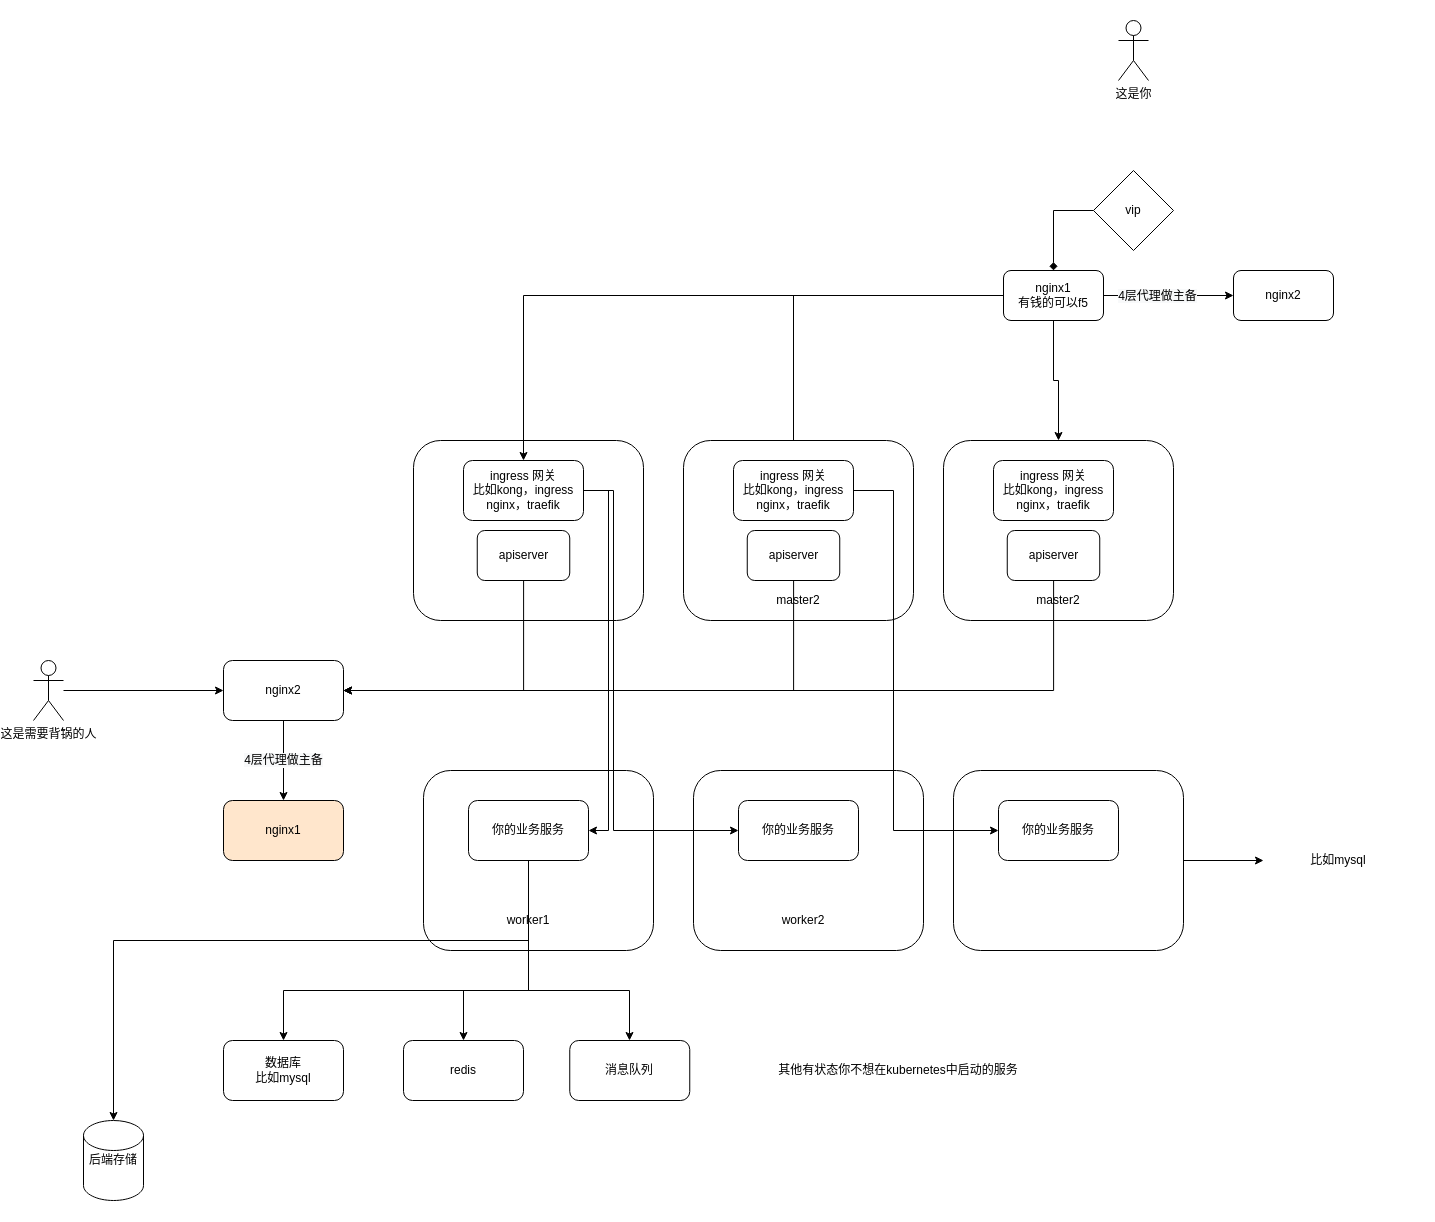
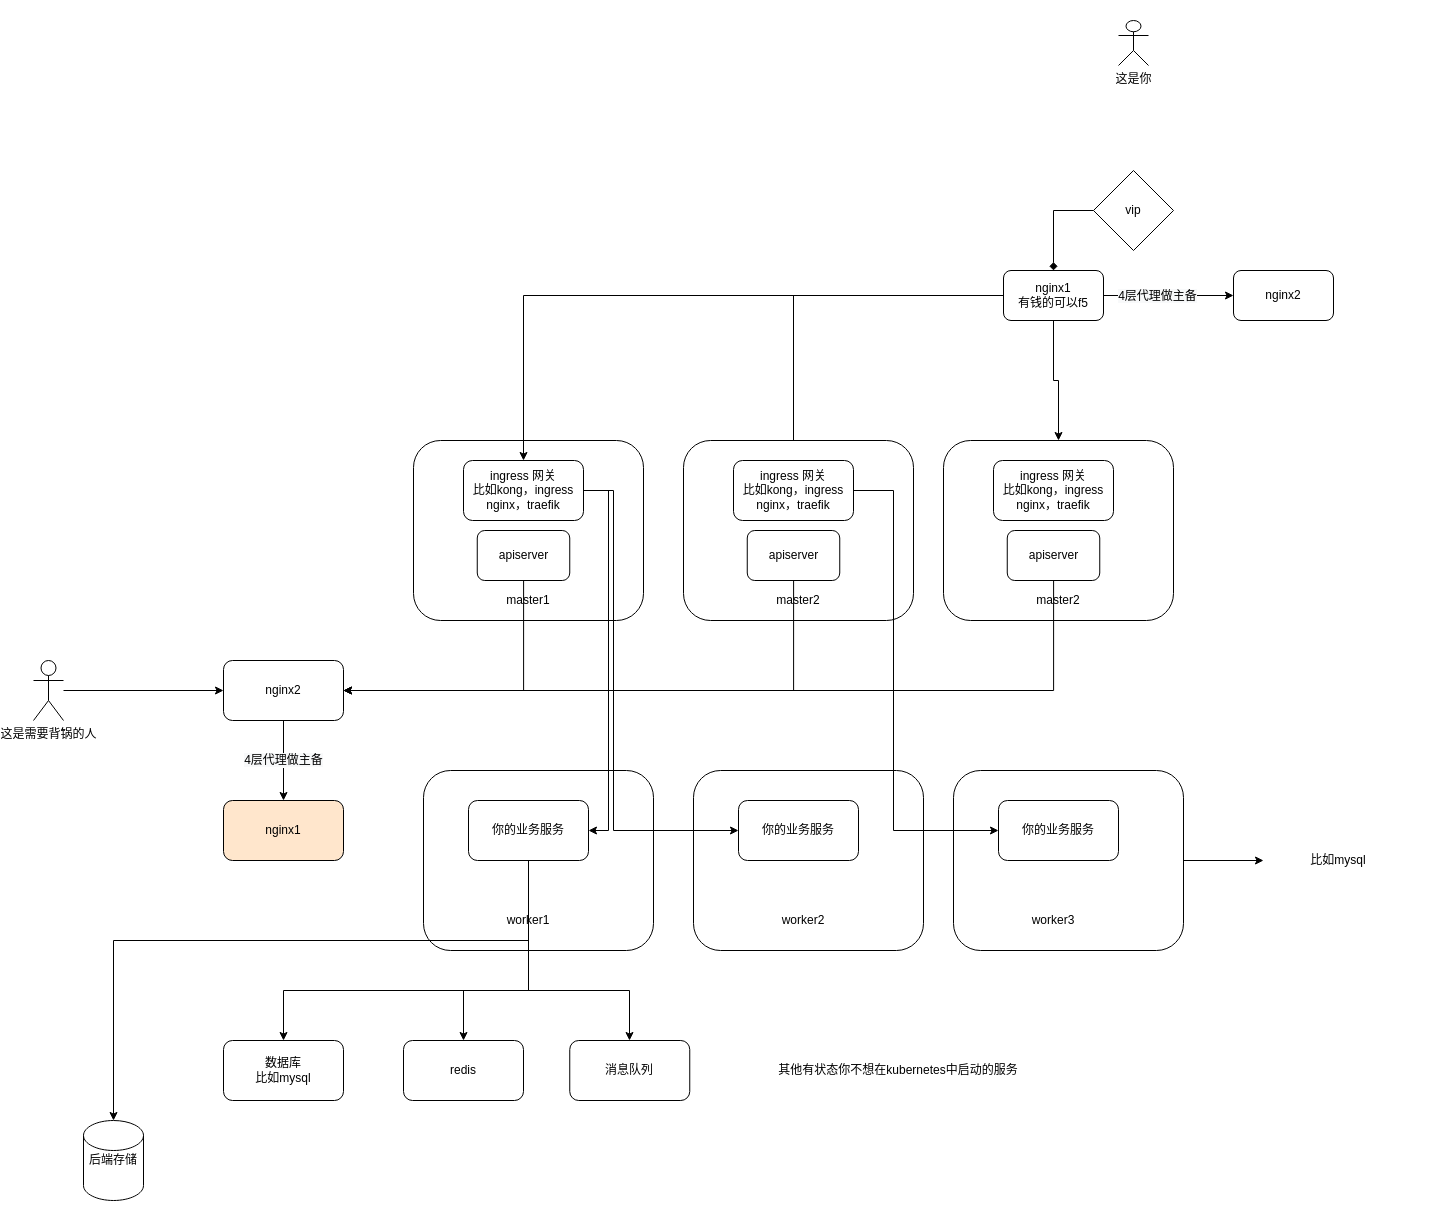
  <mxCell id="0" />
  <mxCell id="1" parent="0" />
  <mxCell id="2" value="" style="rounded=1;whiteSpace=wrap;html=1;" vertex="1" parent="1"><mxGeometry x="940" y="770" width="230" height="180" as="geometry" /></mxCell>
  <mxCell id="3" value="" style="rounded=1;whiteSpace=wrap;html=1;" vertex="1" parent="1"><mxGeometry x="680" y="770" width="230" height="180" as="geometry" /></mxCell>
  <mxCell id="4" value="" style="rounded=1;whiteSpace=wrap;html=1;" vertex="1" parent="1"><mxGeometry x="410" y="770" width="230" height="180" as="geometry" /></mxCell>
  <mxCell id="5" value="" style="rounded=1;whiteSpace=wrap;html=1;" vertex="1" parent="1"><mxGeometry x="400" y="440" width="230" height="180" as="geometry" /></mxCell>
  <mxCell id="6" style="edgeStyle=orthogonalEdgeStyle;rounded=0;orthogonalLoop=1;jettySize=auto;html=1;entryX=0;entryY=0.5;entryDx=0;entryDy=0;" edge="1" parent="1" source="11" target="12"><mxGeometry relative="1" as="geometry" /></mxCell>
  <mxCell id="7" value="&lt;span style=&quot;font-size: 12px ; background-color: rgb(248 , 249 , 250)&quot;&gt;4层代理做主备&lt;/span&gt;" style="edgeLabel;html=1;align=center;verticalAlign=middle;resizable=0;points=[];" vertex="1" connectable="0" parent="6"><mxGeometry x="-0.192" relative="1" as="geometry"><mxPoint as="offset" /></mxGeometry></mxCell>
  <mxCell id="8" style="edgeStyle=orthogonalEdgeStyle;rounded=0;orthogonalLoop=1;jettySize=auto;html=1;" edge="1" parent="1" source="11" target="18"><mxGeometry relative="1" as="geometry" /></mxCell>
  <mxCell id="9" style="edgeStyle=orthogonalEdgeStyle;rounded=0;orthogonalLoop=1;jettySize=auto;html=1;entryX=0.5;entryY=0;entryDx=0;entryDy=0;" edge="1" parent="1" source="11" target="24"><mxGeometry relative="1" as="geometry" /></mxCell>
  <mxCell id="10" style="edgeStyle=orthogonalEdgeStyle;rounded=0;orthogonalLoop=1;jettySize=auto;html=1;" edge="1" parent="1" source="11" target="28"><mxGeometry relative="1" as="geometry" /></mxCell>
  <mxCell id="11" value="nginx1&lt;br&gt;有钱的可以f5" style="rounded=1;whiteSpace=wrap;html=1;" vertex="1" parent="1"><mxGeometry x="990" y="270" width="100" height="50" as="geometry" /></mxCell>
  <mxCell id="12" value="&lt;span&gt;nginx2&lt;/span&gt;" style="rounded=1;whiteSpace=wrap;html=1;" vertex="1" parent="1"><mxGeometry x="1220" y="270" width="100" height="50" as="geometry" /></mxCell>
  <mxCell id="13" style="edgeStyle=orthogonalEdgeStyle;rounded=0;orthogonalLoop=1;jettySize=auto;html=1;endArrow=diamond;" edge="1" parent="1" source="14" target="11"><mxGeometry relative="1" as="geometry"><Array as="points"><mxPoint x="1040" y="210" /></Array></mxGeometry></mxCell>
  <mxCell id="14" value="vip" style="rhombus;whiteSpace=wrap;html=1;" vertex="1" parent="1"><mxGeometry x="1080" y="170" width="80" height="80" as="geometry" /></mxCell>
- <mxCell id="15" value="这是你" style="shape=umlActor;verticalLabelPosition=bottom;verticalAlign=top;html=1;outlineConnect=0;" vertex="1" parent="1"><mxGeometry x="1105" y="20" width="30" height="60" as="geometry" /></mxCell>
+ <mxCell id="15" value="这是你" style="shape=umlActor;verticalLabelPosition=bottom;verticalAlign=top;html=1;outlineConnect=0;" vertex="1" parent="1"><mxGeometry x="1105" y="20" width="30" height="45" as="geometry" /></mxCell>
  <mxCell id="16" style="edgeStyle=orthogonalEdgeStyle;rounded=0;orthogonalLoop=1;jettySize=auto;html=1;entryX=1;entryY=0.5;entryDx=0;entryDy=0;" edge="1" parent="1" source="18" target="42"><mxGeometry relative="1" as="geometry"><Array as="points"><mxPoint x="595" y="490" /><mxPoint x="595" y="830" /></Array></mxGeometry></mxCell>
  <mxCell id="17" style="edgeStyle=orthogonalEdgeStyle;rounded=0;orthogonalLoop=1;jettySize=auto;html=1;entryX=0;entryY=0.5;entryDx=0;entryDy=0;" edge="1" parent="1" source="18" target="43"><mxGeometry relative="1" as="geometry"><Array as="points"><mxPoint x="600" y="490" /><mxPoint x="600" y="830" /></Array></mxGeometry></mxCell>
  <mxCell id="18" value="ingress 网关&lt;br&gt;比如kong，ingress nginx，traefik" style="rounded=1;whiteSpace=wrap;html=1;" vertex="1" parent="1"><mxGeometry x="450" y="460" width="120" height="60" as="geometry" /></mxCell>
+ <mxCell id="19" value="master1" style="text;html=1;strokeColor=none;fillColor=none;align=center;verticalAlign=middle;whiteSpace=wrap;rounded=0;" vertex="1" parent="1"><mxGeometry x="495" y="590" width="40" height="20" as="geometry" /></mxCell>
  <mxCell id="20" style="edgeStyle=orthogonalEdgeStyle;rounded=0;orthogonalLoop=1;jettySize=auto;html=1;entryX=1;entryY=0.5;entryDx=0;entryDy=0;" edge="1" parent="1" source="21" target="35"><mxGeometry relative="1" as="geometry"><Array as="points"><mxPoint x="510" y="690" /></Array></mxGeometry></mxCell>
  <mxCell id="21" value="apiserver" style="rounded=1;whiteSpace=wrap;html=1;" vertex="1" parent="1"><mxGeometry x="463.75" y="530" width="92.5" height="50" as="geometry" /></mxCell>
  <mxCell id="22" value="" style="rounded=1;whiteSpace=wrap;html=1;" vertex="1" parent="1"><mxGeometry x="670" y="440" width="230" height="180" as="geometry" /></mxCell>
  <mxCell id="23" style="edgeStyle=orthogonalEdgeStyle;rounded=0;orthogonalLoop=1;jettySize=auto;html=1;entryX=0;entryY=0.5;entryDx=0;entryDy=0;" edge="1" parent="1" source="24" target="44"><mxGeometry relative="1" as="geometry"><Array as="points"><mxPoint x="880" y="490" /><mxPoint x="880" y="830" /></Array></mxGeometry></mxCell>
  <mxCell id="24" value="ingress 网关&lt;br&gt;比如kong，ingress nginx，traefik" style="rounded=1;whiteSpace=wrap;html=1;" vertex="1" parent="1"><mxGeometry x="720" y="460" width="120" height="60" as="geometry" /></mxCell>
  <mxCell id="25" value="master2" style="text;html=1;strokeColor=none;fillColor=none;align=center;verticalAlign=middle;whiteSpace=wrap;rounded=0;" vertex="1" parent="1"><mxGeometry x="765" y="590" width="40" height="20" as="geometry" /></mxCell>
  <mxCell id="26" style="edgeStyle=orthogonalEdgeStyle;rounded=0;orthogonalLoop=1;jettySize=auto;html=1;entryX=1;entryY=0.5;entryDx=0;entryDy=0;" edge="1" parent="1" source="27" target="35"><mxGeometry relative="1" as="geometry"><Array as="points"><mxPoint x="780" y="690" /></Array></mxGeometry></mxCell>
  <mxCell id="27" value="apiserver" style="rounded=1;whiteSpace=wrap;html=1;" vertex="1" parent="1"><mxGeometry x="733.75" y="530" width="92.5" height="50" as="geometry" /></mxCell>
  <mxCell id="28" value="" style="rounded=1;whiteSpace=wrap;html=1;" vertex="1" parent="1"><mxGeometry x="930" y="440" width="230" height="180" as="geometry" /></mxCell>
  <mxCell id="29" value="ingress 网关&lt;br&gt;比如kong，ingress nginx，traefik" style="rounded=1;whiteSpace=wrap;html=1;" vertex="1" parent="1"><mxGeometry x="980" y="460" width="120" height="60" as="geometry" /></mxCell>
  <mxCell id="30" value="master2" style="text;html=1;strokeColor=none;fillColor=none;align=center;verticalAlign=middle;whiteSpace=wrap;rounded=0;" vertex="1" parent="1"><mxGeometry x="1025" y="590" width="40" height="20" as="geometry" /></mxCell>
  <mxCell id="31" style="edgeStyle=orthogonalEdgeStyle;rounded=0;orthogonalLoop=1;jettySize=auto;html=1;entryX=1;entryY=0.5;entryDx=0;entryDy=0;" edge="1" parent="1" source="32" target="35"><mxGeometry relative="1" as="geometry"><Array as="points"><mxPoint x="1040" y="690" /></Array></mxGeometry></mxCell>
  <mxCell id="32" value="apiserver" style="rounded=1;whiteSpace=wrap;html=1;" vertex="1" parent="1"><mxGeometry x="993.75" y="530" width="92.5" height="50" as="geometry" /></mxCell>
  <mxCell id="33" value="nginx1" style="rounded=1;whiteSpace=wrap;html=1;fillColor=#ffe6cc;" vertex="1" parent="1"><mxGeometry x="210" y="800" width="120" height="60" as="geometry" /></mxCell>
  <mxCell id="34" value="&lt;meta charset=&quot;utf-8&quot;&gt;&lt;span style=&quot;color: rgb(0, 0, 0); font-family: helvetica; font-size: 12px; font-style: normal; font-weight: 400; letter-spacing: normal; text-align: center; text-indent: 0px; text-transform: none; word-spacing: 0px; background-color: rgb(248, 249, 250); display: inline; float: none;&quot;&gt;4层代理做主备&lt;/span&gt;" style="edgeStyle=orthogonalEdgeStyle;rounded=0;orthogonalLoop=1;jettySize=auto;html=1;entryX=0.5;entryY=0;entryDx=0;entryDy=0;" edge="1" parent="1" source="35" target="33"><mxGeometry relative="1" as="geometry" /></mxCell>
  <mxCell id="35" value="nginx2" style="rounded=1;whiteSpace=wrap;html=1;" vertex="1" parent="1"><mxGeometry x="210" y="660" width="120" height="60" as="geometry" /></mxCell>
  <mxCell id="36" style="edgeStyle=orthogonalEdgeStyle;rounded=0;orthogonalLoop=1;jettySize=auto;html=1;entryX=0;entryY=0.5;entryDx=0;entryDy=0;" edge="1" parent="1" source="37" target="35"><mxGeometry relative="1" as="geometry" /></mxCell>
  <mxCell id="37" value="这是需要背锅的人" style="shape=umlActor;verticalLabelPosition=bottom;verticalAlign=top;html=1;outlineConnect=0;" vertex="1" parent="1"><mxGeometry x="20" y="660" width="30" height="60" as="geometry" /></mxCell>
  <mxCell id="38" style="edgeStyle=orthogonalEdgeStyle;rounded=0;orthogonalLoop=1;jettySize=auto;html=1;" edge="1" parent="1" source="42" target="50"><mxGeometry relative="1" as="geometry"><Array as="points"><mxPoint x="515" y="990" /><mxPoint x="270" y="990" /></Array></mxGeometry></mxCell>
  <mxCell id="39" style="edgeStyle=orthogonalEdgeStyle;rounded=0;orthogonalLoop=1;jettySize=auto;html=1;" edge="1" parent="1" source="42" target="51"><mxGeometry relative="1" as="geometry"><Array as="points"><mxPoint x="515" y="990" /><mxPoint x="450" y="990" /></Array></mxGeometry></mxCell>
  <mxCell id="40" style="edgeStyle=orthogonalEdgeStyle;rounded=0;orthogonalLoop=1;jettySize=auto;html=1;" edge="1" parent="1" source="42" target="52"><mxGeometry relative="1" as="geometry"><Array as="points"><mxPoint x="515" y="990" /><mxPoint x="616" y="990" /></Array></mxGeometry></mxCell>
  <mxCell id="41" style="edgeStyle=orthogonalEdgeStyle;rounded=0;orthogonalLoop=1;jettySize=auto;html=1;" edge="1" parent="1" source="42" target="54"><mxGeometry relative="1" as="geometry"><Array as="points"><mxPoint x="515" y="940" /><mxPoint x="100" y="940" /></Array></mxGeometry></mxCell>
  <mxCell id="42" value="你的业务服务" style="rounded=1;whiteSpace=wrap;html=1;" vertex="1" parent="1"><mxGeometry x="455" y="800" width="120" height="60" as="geometry" /></mxCell>
  <mxCell id="43" value="你的业务服务" style="rounded=1;whiteSpace=wrap;html=1;" vertex="1" parent="1"><mxGeometry x="725" y="800" width="120" height="60" as="geometry" /></mxCell>
  <mxCell id="44" value="你的业务服务" style="rounded=1;whiteSpace=wrap;html=1;" vertex="1" parent="1"><mxGeometry x="985" y="800" width="120" height="60" as="geometry" /></mxCell>
  <mxCell id="45" value="worker1" style="text;html=1;strokeColor=none;fillColor=none;align=center;verticalAlign=middle;whiteSpace=wrap;rounded=0;" vertex="1" parent="1"><mxGeometry x="495" y="910" width="40" height="20" as="geometry" /></mxCell>
  <mxCell id="46" value="worker2" style="text;html=1;strokeColor=none;fillColor=none;align=center;verticalAlign=middle;whiteSpace=wrap;rounded=0;" vertex="1" parent="1"><mxGeometry y="910" width="40" height="20" as="geometry" x="770" /></mxCell>
+ <mxCell id="47" value="worker3" style="text;html=1;strokeColor=none;fillColor=none;align=center;verticalAlign=middle;whiteSpace=wrap;rounded=0;" vertex="1" parent="1"><mxGeometry x="1020" y="910" width="40" height="20" as="geometry" /></mxCell>
  <mxCell id="48" value="比如mysql" style="text;html=1;strokeColor=none;fillColor=none;align=center;verticalAlign=middle;whiteSpace=wrap;rounded=0;" vertex="1" parent="1"><mxGeometry x="1250" y="850" width="150" height="20" as="geometry" /></mxCell>
  <mxCell id="49" value="" style="edgeStyle=orthogonalEdgeStyle;rounded=0;orthogonalLoop=1;jettySize=auto;html=1;" edge="1" parent="1" source="2" target="48"><mxGeometry relative="1" as="geometry" /></mxCell>
  <mxCell id="50" value="数据库&lt;br&gt;比如mysql" style="rounded=1;whiteSpace=wrap;html=1;" vertex="1" parent="1"><mxGeometry x="210" y="1040" width="120" height="60" as="geometry" /></mxCell>
  <mxCell id="51" value="redis&lt;span style=&quot;color: rgba(0 , 0 , 0 , 0) ; font-family: monospace ; font-size: 0px&quot;&gt;%3CmxGraphModel%3E%3Croot%3E%3CmxCell%20id%3D%220%22%2F%3E%3CmxCell%20id%3D%221%22%20parent%3D%220%22%2F%3E%3CmxCell%20id%3D%222%22%20value%3D%22worker1%22%20style%3D%22text%3Bhtml%3D1%3BstrokeColor%3Dnone%3BfillColor%3Dnone%3Balign%3Dcenter%3BverticalAlign%3Dmiddle%3BwhiteSpace%3Dwrap%3Brounded%3D0%3B%22%20vertex%3D%221%22%20parent%3D%221%22%3E%3CmxGeometry%20y%3D%22760%22%20width%3D%2240%22%20height%3D%2220%22%20as%3D%22geometry%22%2F%3E%3C%2FmxCell%3E%3C%2Froot%3E%3C%2FmxGraphModel%3E&lt;/span&gt;" style="rounded=1;whiteSpace=wrap;html=1;" vertex="1" parent="1"><mxGeometry x="390" y="1040" width="120" height="60" as="geometry" /></mxCell>
  <mxCell id="52" value="消息队列" style="rounded=1;whiteSpace=wrap;html=1;" vertex="1" parent="1"><mxGeometry x="556.25" y="1040" width="120" height="60" as="geometry" /></mxCell>
  <mxCell id="53" value="其他有状态你不想在kubernetes中启动的服务" style="text;html=1;strokeColor=none;fillColor=none;align=center;verticalAlign=middle;whiteSpace=wrap;rounded=0;" vertex="1" parent="1"><mxGeometry x="740" y="1060" width="290" height="20" as="geometry" /></mxCell>
  <mxCell id="54" value="后端存储" style="shape=cylinder2;whiteSpace=wrap;html=1;boundedLbl=1;backgroundOutline=1;size=15;" vertex="1" parent="1"><mxGeometry x="70" y="1120" width="60" height="80" as="geometry" /></mxCell>
